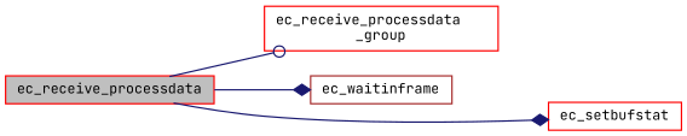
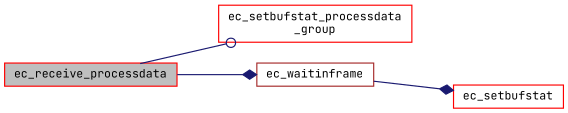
  digraph {
    fontname="JetBrains Mono"
    rankdir=LR
    node [color=red fillcolor=white fontname="JetBrains Mono" fontsize=10 shape=record style=filled]
    edge [arrowhead=diamond color=midnightblue fontname="JetBrains Mono" fontsize=10 labelfontname=Helvetica labelfontsize=10 style=solid]
    n1 [fillcolor=grey75 fontcolor=black height=0.2 label=ec_receive_processdata width=0.4]
-   n2 [height=0.2 label="ec_receive_processdata\l_group" width=0.4]
+   n2 [height=0.2 label="ec_setbufstat_processdata\l_group" width=0.4]
    n3 [color=brown height=0.2 label=ec_waitinframe width=0.4]
    n4 [height=0.2 label=ec_setbufstat width=0.4]
    n1 -> n2 [arrowhead=odot]
    n1 -> n3
-   n1 -> n4
+   n3 -> n4
  }
